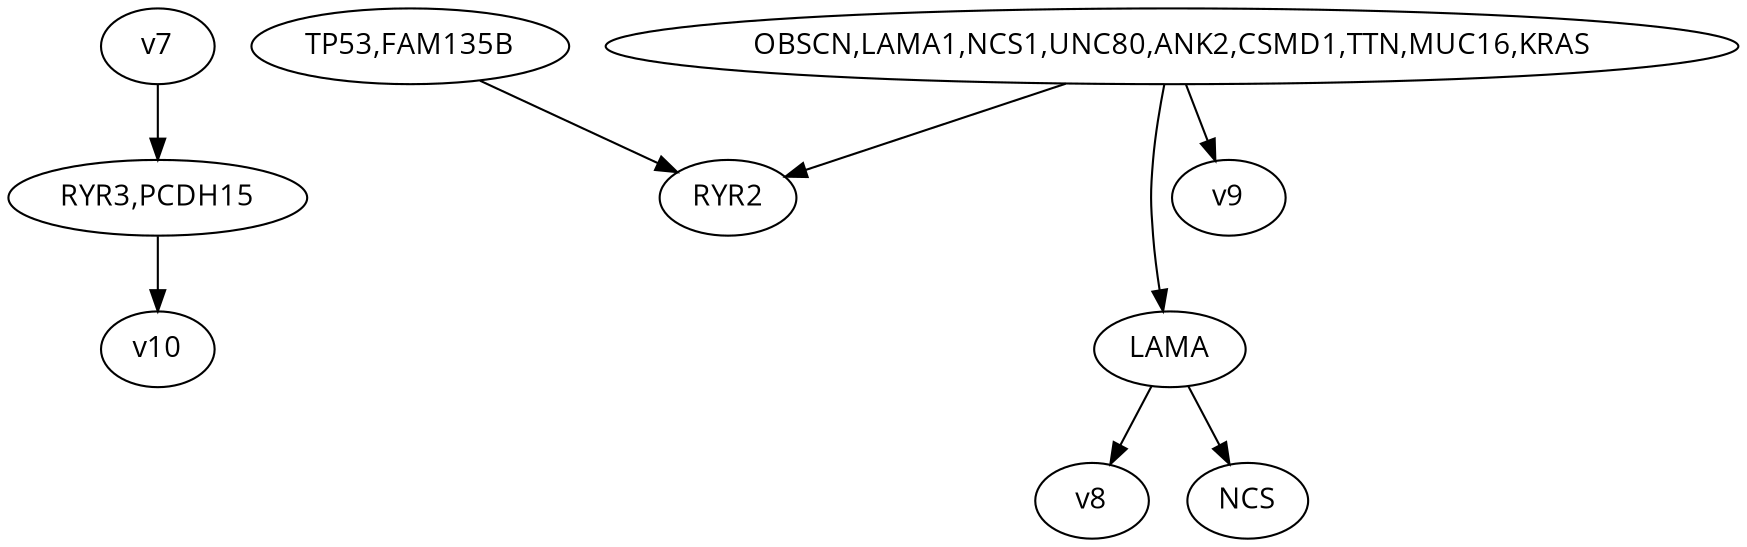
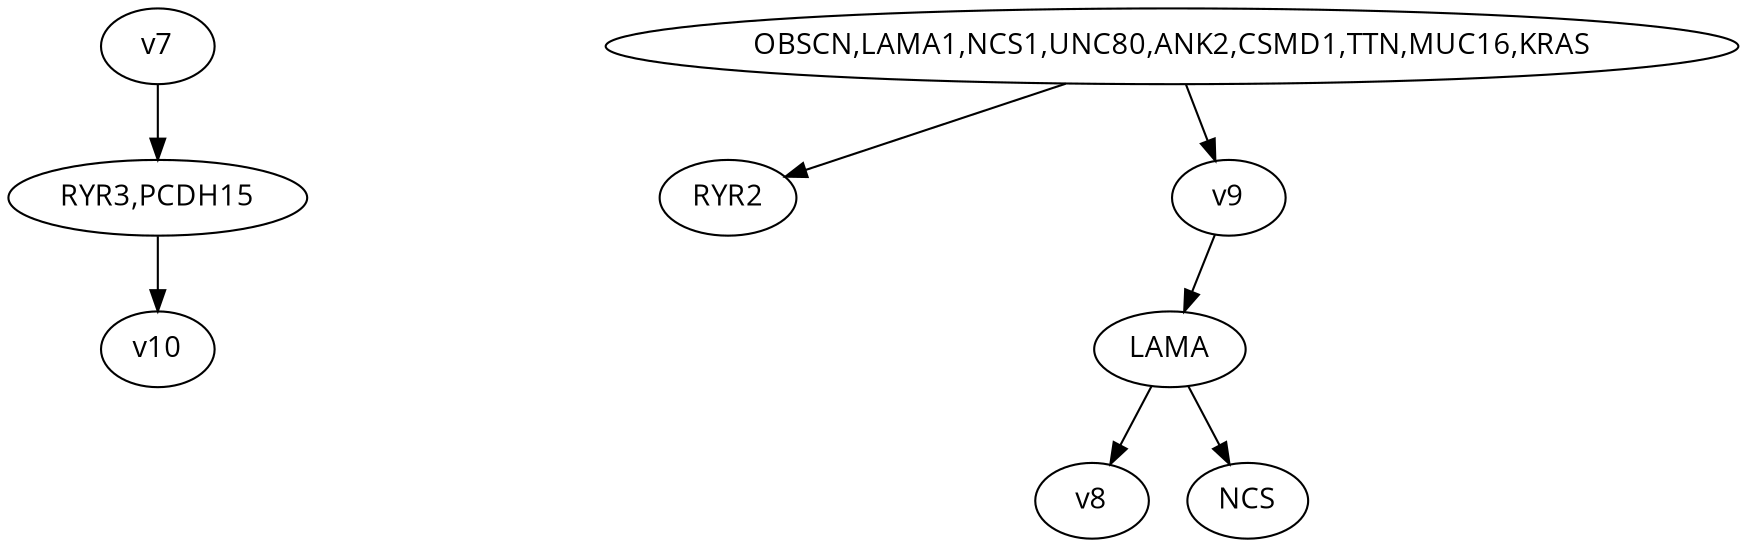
  digraph {
    fontname="Open Sans"
    node [fontname="Open Sans"]
    edge [fontname="Open Sans"]
    n1 [label="RYR3,PCDH15"]
    v10
    v7
-   n4 [label="TP53,FAM135B"]
    n5 [label=RYR2]
    n6 [label=LAMA]
    v8
    n8 [label=NCS]
    n9 [label="OBSCN,LAMA1,NCS1,UNC80,ANK2,CSMD1,TTN,MUC16,KRAS"]
    v9
    n1 -> v10
    v7 -> n1
-   n4 -> n5
    n6 -> v8
    n6 -> n8
    n9 -> n5
-   n9 -> n6
+   v9 -> n6
    n9 -> v9
  }
